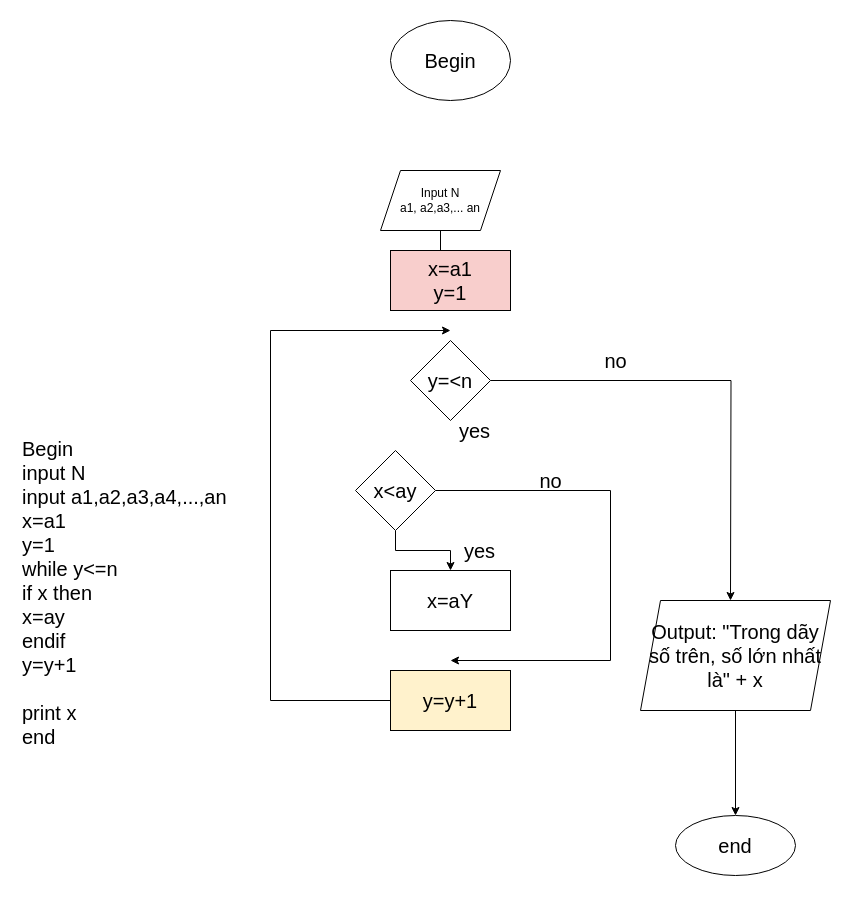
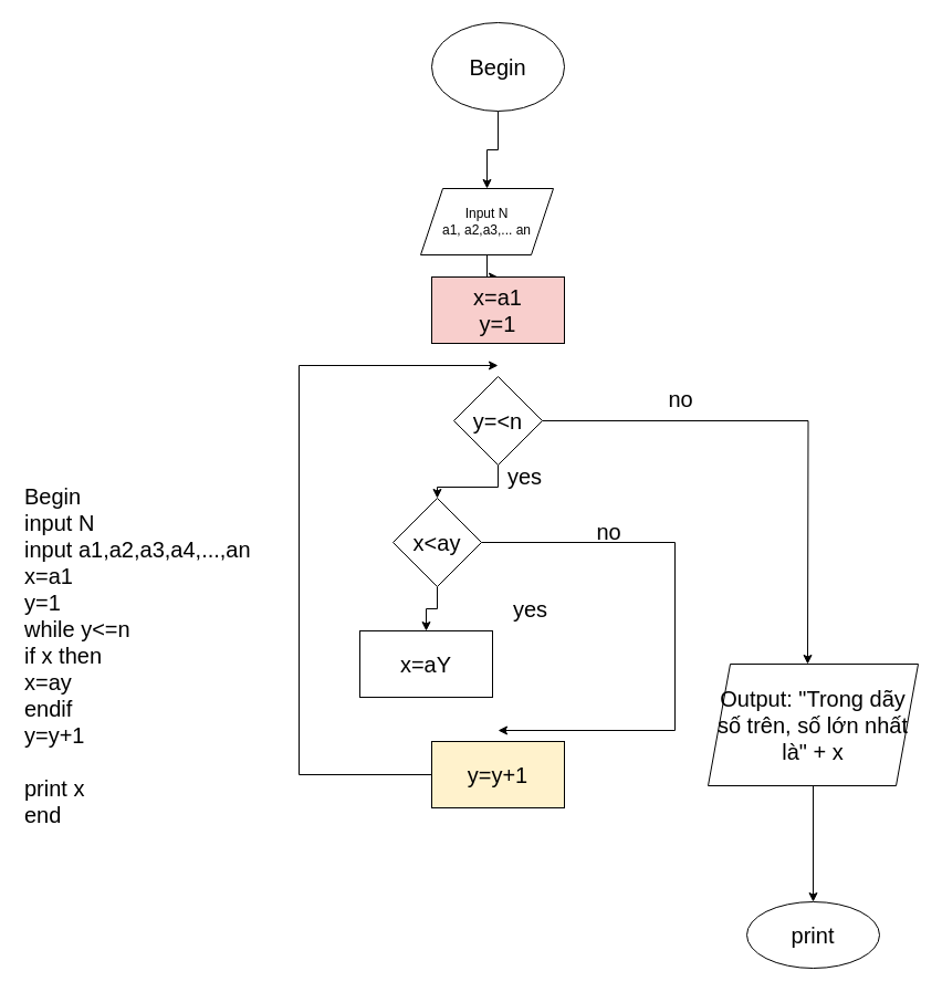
  <mxCell id="0" />
  <mxCell id="1" parent="0" />
- <mxCell id="2" value="" style="edgeStyle=orthogonalEdgeStyle;rounded=0;orthogonalLoop=1;jettySize=auto;html=1;fontSize=20;endArrow=none;" edge="1" parent="1" source="3" target="6"><mxGeometry relative="1" as="geometry" /></mxCell>
+ <mxCell id="2" value="" style="edgeStyle=orthogonalEdgeStyle;rounded=0;orthogonalLoop=1;jettySize=auto;html=1;fontSize=20;" edge="1" parent="1" source="3" target="6"><mxGeometry relative="1" as="geometry" /></mxCell>
  <mxCell id="3" value="Input N&lt;br&gt;a1, a2,a3,... an" style="shape=parallelogram;perimeter=parallelogramPerimeter;whiteSpace=wrap;html=1;fixedSize=1;" vertex="1" parent="1"><mxGeometry x="380" y="170" width="120" height="60" as="geometry" /></mxCell>
+ <mxCell id="4" value="" style="edgeStyle=orthogonalEdgeStyle;rounded=0;orthogonalLoop=1;jettySize=auto;html=1;fontSize=20;" edge="1" parent="1" source="5" target="3"><mxGeometry relative="1" as="geometry" /></mxCell>
  <mxCell id="5" value="&lt;font style=&quot;font-size: 20px;&quot;&gt;Begin&lt;/font&gt;" style="ellipse;whiteSpace=wrap;html=1;" vertex="1" parent="1"><mxGeometry x="390" y="20" width="120" height="80" as="geometry" /></mxCell>
  <mxCell id="6" value="x=a1&lt;br&gt;y=1" style="rounded=0;whiteSpace=wrap;html=1;fontSize=20;fillColor=#f8cecc;" vertex="1" parent="1"><mxGeometry x="390" y="250" width="120" height="60" as="geometry" /></mxCell>
+ <mxCell id="7" value="" style="edgeStyle=orthogonalEdgeStyle;rounded=0;orthogonalLoop=1;jettySize=auto;html=1;fontSize=20;" edge="1" parent="1" source="9" target="12"><mxGeometry relative="1" as="geometry" /></mxCell>
  <mxCell id="8" value="" style="edgeStyle=orthogonalEdgeStyle;rounded=0;orthogonalLoop=1;jettySize=auto;html=1;fontSize=20;" edge="1" parent="1" source="9"><mxGeometry relative="1" as="geometry"><mxPoint x="730" y="600" as="targetPoint" /></mxGeometry></mxCell>
  <mxCell id="9" value="y=&amp;lt;n" style="rhombus;whiteSpace=wrap;html=1;fontSize=20;rounded=0;" vertex="1" parent="1"><mxGeometry x="410" y="340" width="80" height="80" as="geometry" /></mxCell>
  <mxCell id="10" value="" style="edgeStyle=orthogonalEdgeStyle;rounded=0;orthogonalLoop=1;jettySize=auto;html=1;fontSize=20;" edge="1" parent="1" source="12" target="14"><mxGeometry relative="1" as="geometry" /></mxCell>
  <mxCell id="11" value="" style="edgeStyle=orthogonalEdgeStyle;rounded=0;orthogonalLoop=1;jettySize=auto;html=1;fontSize=20;" edge="1" parent="1" source="12"><mxGeometry relative="1" as="geometry"><mxPoint x="450" y="660" as="targetPoint" /><Array as="points"><mxPoint x="610" y="490" /><mxPoint x="610" y="660" /></Array></mxGeometry></mxCell>
  <mxCell id="12" value="x&amp;lt;ay" style="rhombus;whiteSpace=wrap;html=1;fontSize=20;rounded=0;" vertex="1" parent="1"><mxGeometry x="355" y="450" width="80" height="80" as="geometry" /></mxCell>
  <mxCell id="13" value="yes" style="text;html=1;align=center;verticalAlign=middle;resizable=0;points=[];autosize=1;strokeColor=none;fillColor=none;fontSize=20;" vertex="1" parent="1"><mxGeometry x="449" y="410" width="50" height="40" as="geometry" /></mxCell>
- <mxCell id="14" value="x=aY" style="whiteSpace=wrap;html=1;fontSize=20;rounded=0;" vertex="1" parent="1"><mxGeometry x="390" y="570" width="120" height="60" as="geometry" /></mxCell>
+ <mxCell id="14" value="x=aY" style="whiteSpace=wrap;html=1;fontSize=20;rounded=0;" vertex="1" parent="1"><mxGeometry x="325" y="570" width="120" height="60" as="geometry" /></mxCell>
  <mxCell id="15" value="yes" style="text;html=1;align=center;verticalAlign=middle;resizable=0;points=[];autosize=1;strokeColor=none;fillColor=none;fontSize=20;" vertex="1" parent="1"><mxGeometry x="454" y="530" width="50" height="40" as="geometry" /></mxCell>
  <mxCell id="16" value="" style="edgeStyle=orthogonalEdgeStyle;rounded=0;orthogonalLoop=1;jettySize=auto;html=1;fontSize=20;" edge="1" parent="1" source="17"><mxGeometry relative="1" as="geometry"><mxPoint x="450" y="330" as="targetPoint" /><Array as="points"><mxPoint x="270" y="700" /></Array></mxGeometry></mxCell>
  <mxCell id="17" value="y=y+1" style="whiteSpace=wrap;html=1;fontSize=20;rounded=0;fillColor=#fff2cc;" vertex="1" parent="1"><mxGeometry x="390" y="670" width="120" height="60" as="geometry" /></mxCell>
  <mxCell id="18" value="no" style="text;html=1;align=center;verticalAlign=middle;resizable=0;points=[];autosize=1;strokeColor=none;fillColor=none;fontSize=20;" vertex="1" parent="1"><mxGeometry x="525" y="460" width="50" height="40" as="geometry" /></mxCell>
  <mxCell id="19" value="" style="edgeStyle=orthogonalEdgeStyle;rounded=0;orthogonalLoop=1;jettySize=auto;html=1;fontSize=20;" edge="1" parent="1" source="20" target="22"><mxGeometry relative="1" as="geometry" /></mxCell>
  <mxCell id="20" value="&lt;font style=&quot;font-size: 20px;&quot;&gt;Output: &quot;Trong dãy số trên, số lớn nhất là&quot; + x&lt;/font&gt;" style="shape=parallelogram;perimeter=parallelogramPerimeter;whiteSpace=wrap;html=1;fixedSize=1;fontSize=20;" vertex="1" parent="1"><mxGeometry x="640" y="600" width="190" height="110" as="geometry" /></mxCell>
  <mxCell id="21" value="no" style="text;html=1;align=center;verticalAlign=middle;resizable=0;points=[];autosize=1;strokeColor=none;fillColor=none;fontSize=20;" vertex="1" parent="1"><mxGeometry x="590" y="340" width="50" height="40" as="geometry" /></mxCell>
- <mxCell id="22" value="end" style="ellipse;whiteSpace=wrap;html=1;fontSize=20;" vertex="1" parent="1"><mxGeometry x="675" y="815" width="120" height="60" as="geometry" /></mxCell>
+ <mxCell id="22" value="print" style="ellipse;whiteSpace=wrap;html=1;fontSize=20;" vertex="1" parent="1"><mxGeometry x="675" y="815" width="120" height="60" as="geometry" /></mxCell>
  <mxCell id="23" value="Begin&lt;br&gt;input N&lt;br&gt;input a1,a2,a3,a4,...,an&lt;br&gt;x=a1&lt;br&gt;y=1&lt;br&gt;while y&amp;lt;=n&lt;br&gt;&#09;if x&#09;then&amp;nbsp;&lt;br&gt;&#09;x=ay&lt;br&gt;&#09;endif&lt;br&gt;y=y+1&lt;br&gt;&lt;br&gt;print x&lt;br&gt;end" style="text;whiteSpace=wrap;html=1;fontSize=20;" vertex="1" parent="1"><mxGeometry x="20" y="430" width="240" height="340" as="geometry" /></mxCell>
